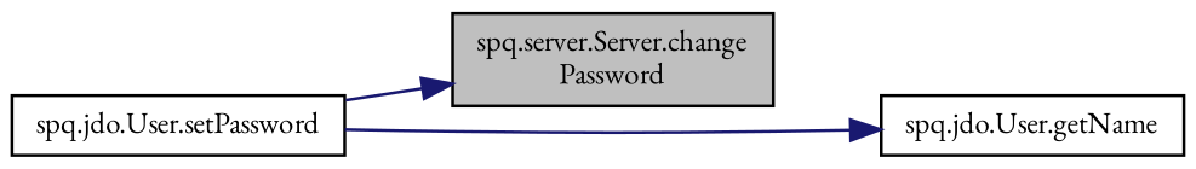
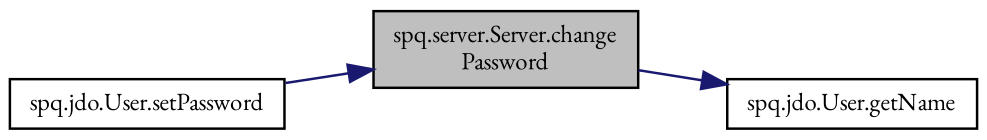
  digraph {
    fontname="EB Garamond"
    rankdir=LR
    node [color=black fillcolor=white fontname="EB Garamond" fontsize=10 shape=record style=filled]
    edge [color=midnightblue fontname="EB Garamond" fontsize=10 labelfontname=Helvetica labelfontsize=10 style=solid]
    n1 [fillcolor=grey75 fontcolor=black height=0.2 label="spq.server.Server.change\lPassword" width=0.4]
    n2 [height=0.2 label="spq.jdo.User.getName" width=0.4]
    n3 [height=0.2 label="spq.jdo.User.setPassword" width=0.4]
-   n3 -> n2
+   n1 -> n2
    n3 -> n1
  }
